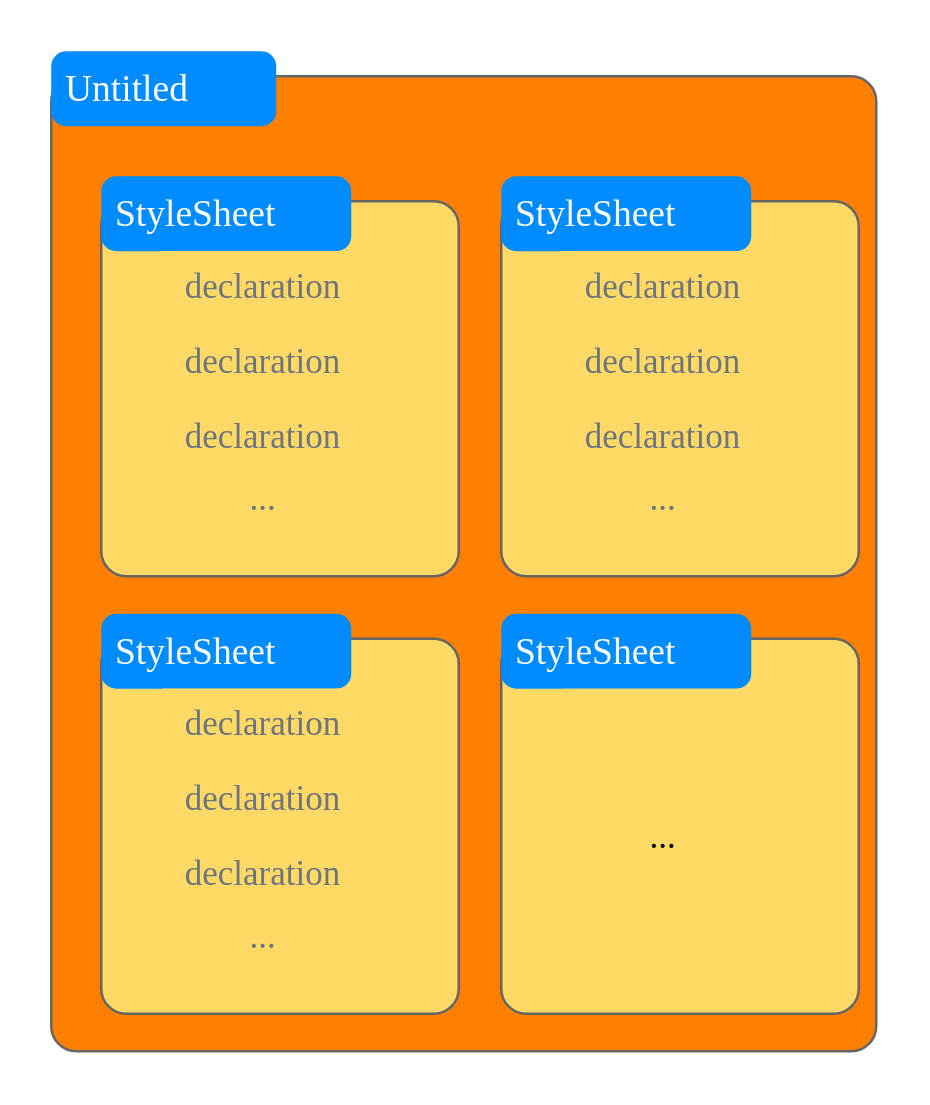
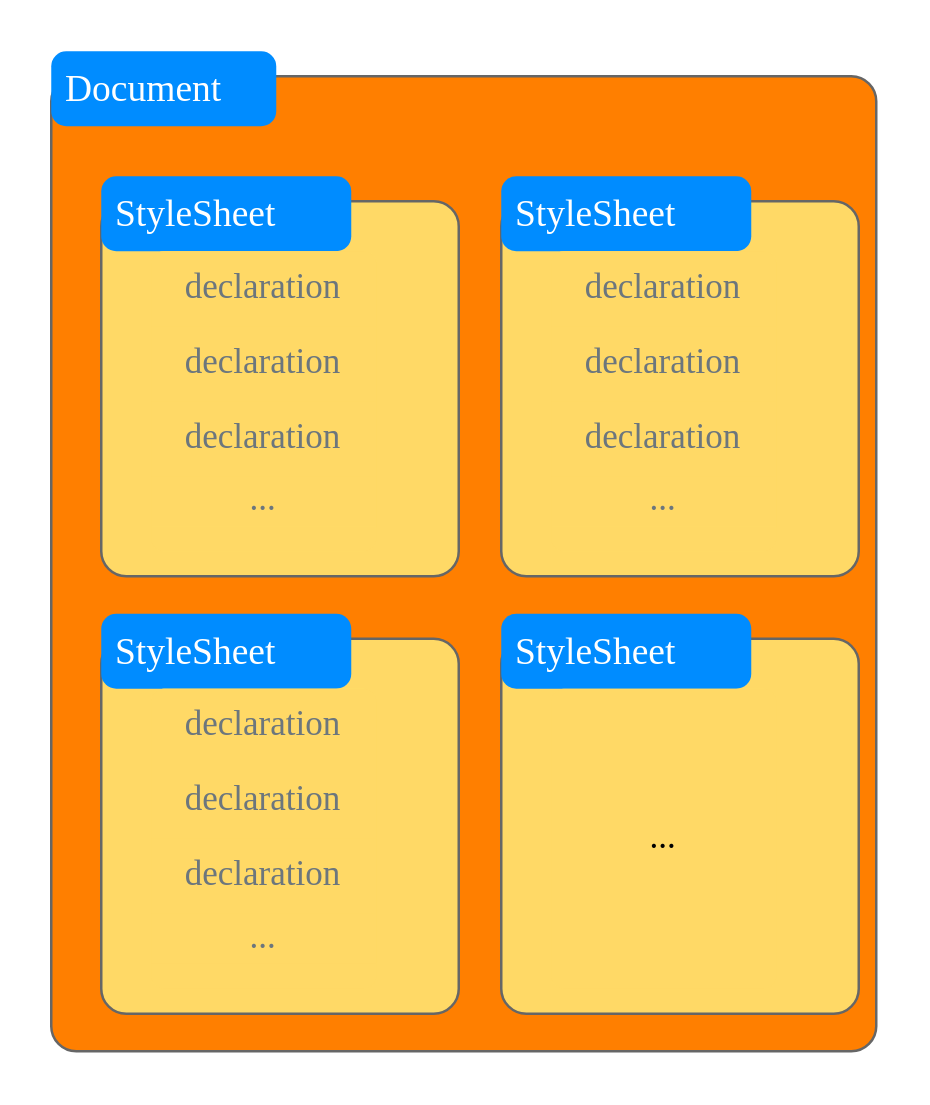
  <mxCell id="0" />
  <mxCell id="1" value="Untitled Layer" parent="0" />
  <mxCell id="2" value="" style="shape=mxgraph.mockup.containers.marginRect;rectMarginTop=10;strokeColor=#666666;strokeWidth=1;dashed=0;rounded=1;arcSize=5;recursiveResize=0;fontFamily=Comic Sans MS;fontSize=18;fillColor=#FF7F00;" vertex="1" parent="1"><mxGeometry x="20" y="20" width="330" height="400" as="geometry" /></mxCell>
- <mxCell id="3" value="Untitled" style="shape=rect;strokeColor=none;fillColor=#008cff;strokeWidth=1;dashed=0;rounded=1;arcSize=20;fontColor=#ffffff;fontSize=15;spacing=2;spacingTop=-2;align=left;autosize=1;spacingLeft=4;resizeWidth=0;resizeHeight=0;perimeter=none;fontFamily=Comic Sans MS;" vertex="1" parent="2"><mxGeometry width="90" height="30" as="geometry" /></mxCell>
+ <mxCell id="3" value="Document" style="shape=rect;strokeColor=none;fillColor=#008cff;strokeWidth=1;dashed=0;rounded=1;arcSize=20;fontColor=#ffffff;fontSize=15;spacing=2;spacingTop=-2;align=left;autosize=1;spacingLeft=4;resizeWidth=0;resizeHeight=0;perimeter=none;fontFamily=Comic Sans MS;" vertex="1" parent="2"><mxGeometry width="90" height="30" as="geometry" /></mxCell>
  <mxCell id="4" value="" style="shape=mxgraph.mockup.containers.marginRect;rectMarginTop=10;strokeColor=#666666;strokeWidth=1;dashed=0;rounded=1;arcSize=5;recursiveResize=0;fontFamily=Comic Sans MS;fontSize=18;fillColor=#FFD966;" vertex="1" parent="2"><mxGeometry x="20" y="50" width="143" height="160" as="geometry" /></mxCell>
  <mxCell id="5" value="StyleSheet" style="shape=rect;strokeColor=none;fillColor=#008cff;strokeWidth=1;dashed=0;rounded=1;arcSize=20;fontColor=#ffffff;fontSize=15;spacing=2;spacingTop=-2;align=left;autosize=1;spacingLeft=4;resizeWidth=0;resizeHeight=0;perimeter=none;fontFamily=Comic Sans MS;" vertex="1" parent="4"><mxGeometry width="100" height="30" as="geometry" /></mxCell>
  <mxCell id="6" value="" style="html=1;shadow=0;dashed=0;shape=mxgraph.bootstrap.rrect;rSize=5;html=1;whiteSpace=wrap;fontColor=#000000;fontSize=14;fontFamily=Comic Sans MS;textDirection=ltr;labelPosition=center;verticalLabelPosition=middle;align=center;verticalAlign=middle;labelBackgroundColor=#FFD966;fillColor=#FFD966;strokeColor=none;" vertex="1" parent="4"><mxGeometry x="20" y="30" width="90" height="120" as="geometry" /></mxCell>
  <mxCell id="7" value="declaration" style="html=1;shadow=0;dashed=0;shape=mxgraph.bootstrap.topButton;rSize=5;strokeColor=inherit;fontColor=#6C767D;perimeter=none;whiteSpace=wrap;resizeWidth=1;align=center;spacing=10;fontSize=14;fontFamily=Comic Sans MS;textDirection=ltr;labelPosition=center;verticalLabelPosition=middle;verticalAlign=middle;labelBackgroundColor=#FFD966;fillColor=#FFD966;" vertex="1" parent="6"><mxGeometry width="90" height="30" relative="1" as="geometry" /></mxCell>
  <mxCell id="8" value="&lt;span style=&quot;color: rgb(108, 118, 125); font-size: 14px;&quot;&gt;declaration&lt;/span&gt;" style="strokeColor=inherit;fillColor=inherit;gradientColor=inherit;fontColor=inherit;html=1;shadow=0;dashed=0;perimeter=none;whiteSpace=wrap;resizeWidth=1;align=center;spacing=10;fontSize=14;fontFamily=Comic Sans MS;textDirection=ltr;labelPosition=center;verticalLabelPosition=middle;verticalAlign=middle;labelBackgroundColor=#FFD966;" vertex="1" parent="6"><mxGeometry width="90" height="30" relative="1" as="geometry"><mxPoint y="30" as="offset" /></mxGeometry></mxCell>
  <mxCell id="9" value="&lt;span style=&quot;color: rgb(108, 118, 125); font-size: 14px;&quot;&gt;declaration&lt;/span&gt;" style="strokeColor=inherit;fillColor=inherit;gradientColor=inherit;fontColor=inherit;html=1;shadow=0;dashed=0;perimeter=none;whiteSpace=wrap;resizeWidth=1;align=center;spacing=10;fontSize=14;fontFamily=Comic Sans MS;textDirection=ltr;labelPosition=center;verticalLabelPosition=middle;verticalAlign=middle;labelBackgroundColor=#FFD966;" vertex="1" parent="6"><mxGeometry width="90" height="30" relative="1" as="geometry"><mxPoint y="60" as="offset" /></mxGeometry></mxCell>
  <mxCell id="10" value="&lt;span style=&quot;color: rgb(108 , 118 , 125) ; font-size: 14px&quot;&gt;...&lt;/span&gt;" style="strokeColor=inherit;fillColor=inherit;gradientColor=inherit;fontColor=inherit;html=1;shadow=0;dashed=0;perimeter=none;whiteSpace=wrap;resizeWidth=1;align=center;spacing=10;fontSize=14;fontFamily=Comic Sans MS;textDirection=ltr;labelPosition=center;verticalLabelPosition=middle;verticalAlign=middle;labelBackgroundColor=#FFD966;" vertex="1" parent="6"><mxGeometry y="90" width="90" height="20" as="geometry" /></mxCell>
  <mxCell id="11" value="" style="shape=mxgraph.mockup.containers.marginRect;rectMarginTop=10;strokeColor=#666666;strokeWidth=1;dashed=0;rounded=1;arcSize=5;recursiveResize=0;fontFamily=Comic Sans MS;fontSize=18;fillColor=#FFD966;" vertex="1" parent="2"><mxGeometry x="180" y="50" width="143" height="160" as="geometry" /></mxCell>
  <mxCell id="12" value="StyleSheet" style="shape=rect;strokeColor=none;fillColor=#008cff;strokeWidth=1;dashed=0;rounded=1;arcSize=20;fontColor=#ffffff;fontSize=15;spacing=2;spacingTop=-2;align=left;autosize=1;spacingLeft=4;resizeWidth=0;resizeHeight=0;perimeter=none;fontFamily=Comic Sans MS;" vertex="1" parent="11"><mxGeometry width="100" height="30" as="geometry" /></mxCell>
  <mxCell id="13" value="" style="html=1;shadow=0;dashed=0;shape=mxgraph.bootstrap.rrect;rSize=5;html=1;whiteSpace=wrap;fontColor=#000000;fontSize=14;fontFamily=Comic Sans MS;textDirection=ltr;labelPosition=center;verticalLabelPosition=middle;align=center;verticalAlign=middle;labelBackgroundColor=#FFD966;fillColor=#FFD966;strokeColor=none;" vertex="1" parent="11"><mxGeometry x="20" y="30" width="90" height="120" as="geometry" /></mxCell>
  <mxCell id="14" value="declaration" style="html=1;shadow=0;dashed=0;shape=mxgraph.bootstrap.topButton;rSize=5;strokeColor=inherit;fontColor=#6C767D;perimeter=none;whiteSpace=wrap;resizeWidth=1;align=center;spacing=10;fontSize=14;fontFamily=Comic Sans MS;textDirection=ltr;labelPosition=center;verticalLabelPosition=middle;verticalAlign=middle;labelBackgroundColor=#FFD966;fillColor=#FFD966;" vertex="1" parent="13"><mxGeometry width="90" height="30" relative="1" as="geometry" /></mxCell>
  <mxCell id="15" value="&lt;span style=&quot;color: rgb(108, 118, 125); font-size: 14px;&quot;&gt;declaration&lt;/span&gt;" style="strokeColor=inherit;fillColor=inherit;gradientColor=inherit;fontColor=inherit;html=1;shadow=0;dashed=0;perimeter=none;whiteSpace=wrap;resizeWidth=1;align=center;spacing=10;fontSize=14;fontFamily=Comic Sans MS;textDirection=ltr;labelPosition=center;verticalLabelPosition=middle;verticalAlign=middle;labelBackgroundColor=#FFD966;" vertex="1" parent="13"><mxGeometry width="90" height="30" relative="1" as="geometry"><mxPoint y="30" as="offset" /></mxGeometry></mxCell>
  <mxCell id="16" value="&lt;span style=&quot;color: rgb(108, 118, 125); font-size: 14px;&quot;&gt;declaration&lt;/span&gt;" style="strokeColor=inherit;fillColor=inherit;gradientColor=inherit;fontColor=inherit;html=1;shadow=0;dashed=0;perimeter=none;whiteSpace=wrap;resizeWidth=1;align=center;spacing=10;fontSize=14;fontFamily=Comic Sans MS;textDirection=ltr;labelPosition=center;verticalLabelPosition=middle;verticalAlign=middle;labelBackgroundColor=#FFD966;" vertex="1" parent="13"><mxGeometry width="90" height="30" relative="1" as="geometry"><mxPoint y="60" as="offset" /></mxGeometry></mxCell>
  <mxCell id="17" value="&lt;span style=&quot;color: rgb(108 , 118 , 125) ; font-size: 14px&quot;&gt;...&lt;/span&gt;" style="strokeColor=inherit;fillColor=inherit;gradientColor=inherit;fontColor=inherit;html=1;shadow=0;dashed=0;perimeter=none;whiteSpace=wrap;resizeWidth=1;align=center;spacing=10;fontSize=14;fontFamily=Comic Sans MS;textDirection=ltr;labelPosition=center;verticalLabelPosition=middle;verticalAlign=middle;labelBackgroundColor=#FFD966;" vertex="1" parent="13"><mxGeometry y="90" width="90" height="20" as="geometry" /></mxCell>
  <mxCell id="18" value="" style="shape=mxgraph.mockup.containers.marginRect;rectMarginTop=10;strokeColor=#666666;strokeWidth=1;dashed=0;rounded=1;arcSize=5;recursiveResize=0;fontFamily=Comic Sans MS;fontSize=18;fillColor=#FFD966;" vertex="1" parent="2"><mxGeometry x="20" y="225" width="143" height="160" as="geometry" /></mxCell>
  <mxCell id="19" value="StyleSheet" style="shape=rect;strokeColor=none;fillColor=#008cff;strokeWidth=1;dashed=0;rounded=1;arcSize=20;fontColor=#ffffff;fontSize=15;spacing=2;spacingTop=-2;align=left;autosize=1;spacingLeft=4;resizeWidth=0;resizeHeight=0;perimeter=none;fontFamily=Comic Sans MS;" vertex="1" parent="18"><mxGeometry width="100" height="30" as="geometry" /></mxCell>
  <mxCell id="20" value="" style="html=1;shadow=0;dashed=0;shape=mxgraph.bootstrap.rrect;rSize=5;html=1;whiteSpace=wrap;fontColor=#000000;fontSize=14;fontFamily=Comic Sans MS;textDirection=ltr;labelPosition=center;verticalLabelPosition=middle;align=center;verticalAlign=middle;labelBackgroundColor=#FFD966;fillColor=#FFD966;strokeColor=none;" vertex="1" parent="18"><mxGeometry x="20" y="30" width="90" height="120" as="geometry" /></mxCell>
  <mxCell id="21" value="declaration" style="html=1;shadow=0;dashed=0;shape=mxgraph.bootstrap.topButton;rSize=5;strokeColor=inherit;fontColor=#6C767D;perimeter=none;whiteSpace=wrap;resizeWidth=1;align=center;spacing=10;fontSize=14;fontFamily=Comic Sans MS;textDirection=ltr;labelPosition=center;verticalLabelPosition=middle;verticalAlign=middle;labelBackgroundColor=#FFD966;fillColor=#FFD966;" vertex="1" parent="20"><mxGeometry width="90" height="30" relative="1" as="geometry" /></mxCell>
  <mxCell id="22" value="&lt;span style=&quot;color: rgb(108, 118, 125); font-size: 14px;&quot;&gt;declaration&lt;/span&gt;" style="strokeColor=inherit;fillColor=inherit;gradientColor=inherit;fontColor=inherit;html=1;shadow=0;dashed=0;perimeter=none;whiteSpace=wrap;resizeWidth=1;align=center;spacing=10;fontSize=14;fontFamily=Comic Sans MS;textDirection=ltr;labelPosition=center;verticalLabelPosition=middle;verticalAlign=middle;labelBackgroundColor=#FFD966;" vertex="1" parent="20"><mxGeometry width="90" height="30" relative="1" as="geometry"><mxPoint y="30" as="offset" /></mxGeometry></mxCell>
  <mxCell id="23" value="&lt;span style=&quot;color: rgb(108, 118, 125); font-size: 14px;&quot;&gt;declaration&lt;/span&gt;" style="strokeColor=inherit;fillColor=inherit;gradientColor=inherit;fontColor=inherit;html=1;shadow=0;dashed=0;perimeter=none;whiteSpace=wrap;resizeWidth=1;align=center;spacing=10;fontSize=14;fontFamily=Comic Sans MS;textDirection=ltr;labelPosition=center;verticalLabelPosition=middle;verticalAlign=middle;labelBackgroundColor=#FFD966;" vertex="1" parent="20"><mxGeometry width="90" height="30" relative="1" as="geometry"><mxPoint y="60" as="offset" /></mxGeometry></mxCell>
  <mxCell id="24" value="&lt;span style=&quot;color: rgb(108 , 118 , 125) ; font-size: 14px&quot;&gt;...&lt;/span&gt;" style="strokeColor=inherit;fillColor=inherit;gradientColor=inherit;fontColor=inherit;html=1;shadow=0;dashed=0;perimeter=none;whiteSpace=wrap;resizeWidth=1;align=center;spacing=10;fontSize=14;fontFamily=Comic Sans MS;textDirection=ltr;labelPosition=center;verticalLabelPosition=middle;verticalAlign=middle;labelBackgroundColor=#FFD966;" vertex="1" parent="20"><mxGeometry y="90" width="90" height="20" as="geometry" /></mxCell>
  <mxCell id="25" value="" style="shape=mxgraph.mockup.containers.marginRect;rectMarginTop=10;strokeColor=#666666;strokeWidth=1;dashed=0;rounded=1;arcSize=5;recursiveResize=0;fontFamily=Comic Sans MS;fontSize=18;fillColor=#FFD966;" vertex="1" parent="2"><mxGeometry x="180" y="225" width="143" height="160" as="geometry" /></mxCell>
  <mxCell id="26" value="StyleSheet" style="shape=rect;strokeColor=none;fillColor=#008cff;strokeWidth=1;dashed=0;rounded=1;arcSize=20;fontColor=#ffffff;fontSize=15;spacing=2;spacingTop=-2;align=left;autosize=1;spacingLeft=4;resizeWidth=0;resizeHeight=0;perimeter=none;fontFamily=Comic Sans MS;" vertex="1" parent="25"><mxGeometry width="100" height="30" as="geometry" /></mxCell>
  <mxCell id="27" value="..." style="html=1;shadow=0;dashed=0;shape=mxgraph.bootstrap.rrect;rSize=5;html=1;whiteSpace=wrap;fontColor=#000000;fontSize=14;fontFamily=Comic Sans MS;textDirection=ltr;labelPosition=center;verticalLabelPosition=middle;align=center;verticalAlign=middle;labelBackgroundColor=#FFD966;fillColor=#FFD966;strokeColor=none;" vertex="1" parent="25"><mxGeometry x="20" y="30" width="90" height="120" as="geometry" /></mxCell>
  <mxCell id="28" parent="0" />
